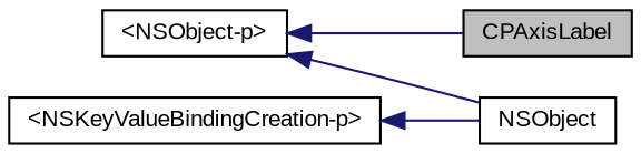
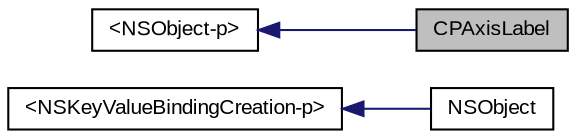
  digraph {
    fontname="Liberation Sans"
    rankdir=LR
    node [color=black fontname="Liberation Sans" fontsize=10 shape=record]
    edge [color=midnightblue dir=back fontname="Liberation Sans" fontsize=10 labelfontname="Lucinda Grande" labelfontsize=10 style=solid]
    n1 [fillcolor=grey75 fontcolor=black height=0.2 label=CPAxisLabel style=filled width=0.4]
    n2 [height=0.2 label=NSObject width=0.4]
    n3 [height=0.2 label="\<NSObject-p\>" width=0.4]
    n4 [height=0.2 label="\<NSKeyValueBindingCreation-p\>" width=0.4]
    n3 -> n1
-   n3 -> n2
    n4 -> n2
  }
